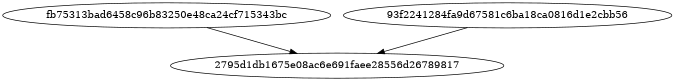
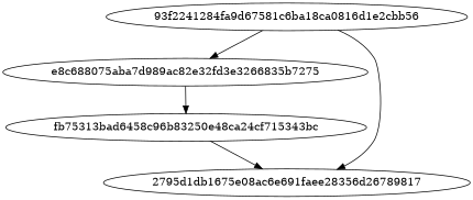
  digraph {
+   e8c688075aba7d989ac82e32fd3e3266835b7275
    fb75313bad6458c96b83250e48ca24cf715343bc
-   "2795d1db1675e08ac6e691faee28356d26789817" [label="2795d1db1675e08ac6e691faee28556d26789817"]
+   "2795d1db1675e08ac6e691faee28356d26789817"
    "93f2241284fa9d67581c6ba18ca0816d1e2cbb56"
+   e8c688075aba7d989ac82e32fd3e3266835b7275 -> fb75313bad6458c96b83250e48ca24cf715343bc
    fb75313bad6458c96b83250e48ca24cf715343bc -> "2795d1db1675e08ac6e691faee28356d26789817"
+   "93f2241284fa9d67581c6ba18ca0816d1e2cbb56" -> e8c688075aba7d989ac82e32fd3e3266835b7275
    "93f2241284fa9d67581c6ba18ca0816d1e2cbb56" -> "2795d1db1675e08ac6e691faee28356d26789817"
  }
